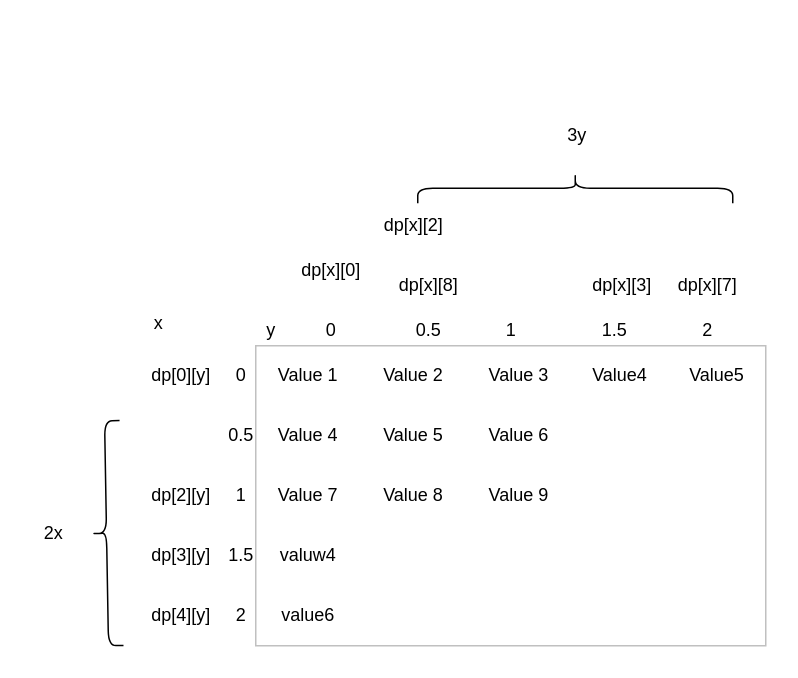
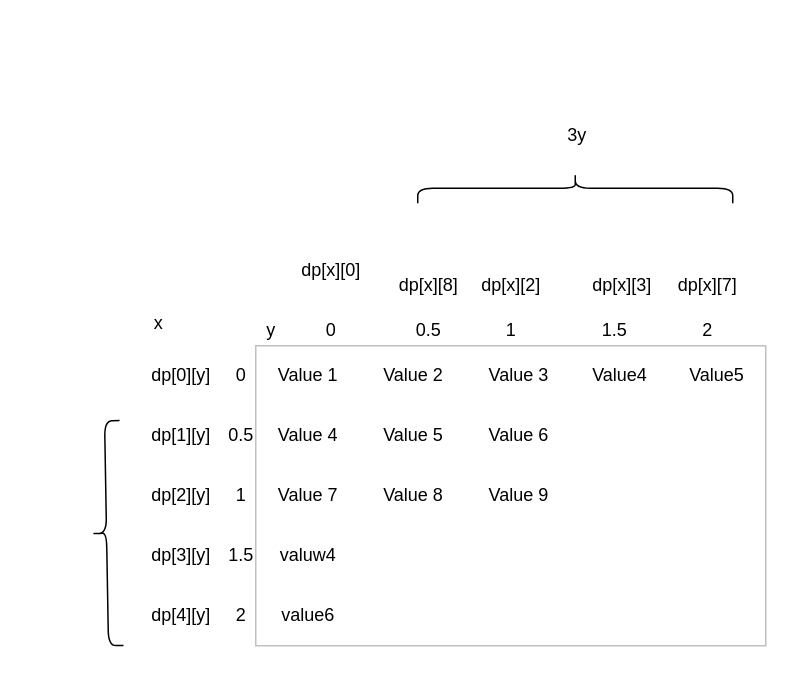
  <mxCell id="0" />
  <mxCell id="1" parent="0" />
  <mxCell id="2" value="&lt;table border=&quot;0&quot; width=&quot;100%&quot; style=&quot;width: 100% ; height: 100% ; border-collapse: collapse&quot;&gt;&lt;tbody&gt;&lt;tr&gt;&lt;td&gt;Value 1&lt;/td&gt;&lt;td&gt;Value 2&lt;/td&gt;&lt;td&gt;Value 3&lt;/td&gt;&lt;td&gt;Value4&lt;br&gt;&lt;/td&gt;&lt;td&gt;Value5&lt;/td&gt;&lt;/tr&gt;&lt;tr&gt;&lt;td&gt;Value 4&lt;/td&gt;&lt;td&gt;Value 5&lt;/td&gt;&lt;td&gt;Value 6&lt;/td&gt;&lt;td&gt;&lt;br&gt;&lt;/td&gt;&lt;td&gt;&lt;br&gt;&lt;/td&gt;&lt;/tr&gt;&lt;tr&gt;&lt;td&gt;Value 7&lt;/td&gt;&lt;td&gt;Value 8&lt;/td&gt;&lt;td&gt;Value 9&lt;/td&gt;&lt;td&gt;&lt;br&gt;&lt;/td&gt;&lt;td&gt;&lt;br&gt;&lt;/td&gt;&lt;/tr&gt;&lt;tr&gt;&lt;td&gt;valuw4&lt;/td&gt;&lt;td&gt;&lt;br&gt;&lt;/td&gt;&lt;td&gt;&lt;br&gt;&lt;/td&gt;&lt;td&gt;&lt;br&gt;&lt;/td&gt;&lt;td&gt;&lt;br&gt;&lt;/td&gt;&lt;/tr&gt;&lt;tr&gt;&lt;td&gt;value6&lt;/td&gt;&lt;td&gt;&lt;br&gt;&lt;/td&gt;&lt;td&gt;&lt;br&gt;&lt;/td&gt;&lt;td&gt;&lt;br&gt;&lt;/td&gt;&lt;td&gt;&lt;br&gt;&lt;/td&gt;&lt;/tr&gt;&lt;/tbody&gt;&lt;/table&gt;" style="text;html=1;strokeColor=#c0c0c0;fillColor=none;overflow=fill;align=center;" vertex="1" parent="1"><mxGeometry x="170" y="230" width="340" height="200" as="geometry" /></mxCell>
  <mxCell id="3" value="0" style="text;html=1;align=center;verticalAlign=middle;resizable=0;points=[];autosize=1;" vertex="1" parent="1"><mxGeometry x="210" y="210" width="20" height="20" as="geometry" /></mxCell>
  <mxCell id="4" value="1" style="text;html=1;align=center;verticalAlign=middle;resizable=0;points=[];autosize=1;" vertex="1" parent="1"><mxGeometry x="330" y="210" width="20" height="20" as="geometry" /></mxCell>
  <mxCell id="5" value="2" style="text;html=1;align=center;verticalAlign=middle;resizable=0;points=[];autosize=1;" vertex="1" parent="1"><mxGeometry x="461" y="210" width="20" height="20" as="geometry" /></mxCell>
  <mxCell id="6" value="0" style="text;html=1;align=center;verticalAlign=middle;resizable=0;points=[];autosize=1;" vertex="1" parent="1"><mxGeometry x="150" y="240" width="20" height="20" as="geometry" /></mxCell>
  <mxCell id="7" value="1" style="text;html=1;align=center;verticalAlign=middle;resizable=0;points=[];autosize=1;" vertex="1" parent="1"><mxGeometry x="150" y="320" width="20" height="20" as="geometry" /></mxCell>
  <mxCell id="8" value="2" style="text;html=1;align=center;verticalAlign=middle;resizable=0;points=[];autosize=1;" vertex="1" parent="1"><mxGeometry x="150" y="400" width="20" height="20" as="geometry" /></mxCell>
  <mxCell id="9" value="0.5" style="text;html=1;align=center;verticalAlign=middle;resizable=0;points=[];autosize=1;" vertex="1" parent="1"><mxGeometry x="270" y="210" width="30" height="20" as="geometry" /></mxCell>
  <mxCell id="10" value="1.5" style="text;html=1;align=center;verticalAlign=middle;resizable=0;points=[];autosize=1;" vertex="1" parent="1"><mxGeometry x="394" y="210" width="30" height="20" as="geometry" /></mxCell>
  <mxCell id="11" value="0.5" style="text;html=1;align=center;verticalAlign=middle;resizable=0;points=[];autosize=1;" vertex="1" parent="1"><mxGeometry x="145" y="280" width="30" height="20" as="geometry" /></mxCell>
  <mxCell id="12" value="1.5" style="text;html=1;align=center;verticalAlign=middle;resizable=0;points=[];autosize=1;" vertex="1" parent="1"><mxGeometry x="145" y="360" width="30" height="20" as="geometry" /></mxCell>
  <mxCell id="13" value="x" style="text;html=1;align=center;verticalAlign=middle;resizable=0;points=[];autosize=1;" vertex="1" parent="1"><mxGeometry x="95" y="205" width="20" height="20" as="geometry" /></mxCell>
  <mxCell id="14" value="y" style="text;html=1;align=center;verticalAlign=middle;resizable=0;points=[];autosize=1;" vertex="1" parent="1"><mxGeometry x="170" y="210" width="20" height="20" as="geometry" /></mxCell>
  <mxCell id="15" value="dp[x][0]" style="text;html=1;align=center;verticalAlign=middle;resizable=0;points=[];autosize=1;" vertex="1" parent="1"><mxGeometry x="195" y="170" width="50" height="20" as="geometry" /></mxCell>
  <mxCell id="16" value="dp[x][8]" style="text;html=1;align=center;verticalAlign=middle;resizable=0;points=[];autosize=1;" vertex="1" parent="1"><mxGeometry x="260" y="180" width="50" height="20" as="geometry" /></mxCell>
- <mxCell id="17" value="dp[x][2]" style="text;html=1;align=center;verticalAlign=middle;resizable=0;points=[];autosize=1;" vertex="1" parent="1"><mxGeometry x="250" y="140" width="50" height="20" as="geometry" /></mxCell>
+ <mxCell id="17" value="dp[x][2]" style="text;html=1;align=center;verticalAlign=middle;resizable=0;points=[];autosize=1;" vertex="1" parent="1"><mxGeometry x="315" y="180" width="50" height="20" as="geometry" /></mxCell>
  <mxCell id="18" value="dp[x][3]" style="text;html=1;align=center;verticalAlign=middle;resizable=0;points=[];autosize=1;" vertex="1" parent="1"><mxGeometry x="389" y="180" width="50" height="20" as="geometry" /></mxCell>
  <mxCell id="19" value="dp[x][7]" style="text;html=1;align=center;verticalAlign=middle;resizable=0;points=[];autosize=1;" vertex="1" parent="1"><mxGeometry x="446" y="180" width="50" height="20" as="geometry" /></mxCell>
  <mxCell id="20" value="" style="shape=curlyBracket;whiteSpace=wrap;html=1;rounded=1;rotation=90;" vertex="1" parent="1"><mxGeometry x="373" y="20" width="20" height="210" as="geometry" /></mxCell>
  <mxCell id="21" value="3y" style="text;html=1;align=center;verticalAlign=middle;resizable=0;points=[];autosize=1;" vertex="1" parent="1"><mxGeometry x="369" y="80" width="30" height="20" as="geometry" /></mxCell>
  <mxCell id="22" value="dp[0][y]" style="text;html=1;align=center;verticalAlign=middle;resizable=0;points=[];autosize=1;" vertex="1" parent="1"><mxGeometry x="95" y="240" width="50" height="20" as="geometry" /></mxCell>
+ <mxCell id="23" value="dp[1][y]" style="text;html=1;align=center;verticalAlign=middle;resizable=0;points=[];autosize=1;" vertex="1" parent="1"><mxGeometry x="95" y="280" width="50" height="20" as="geometry" /></mxCell>
  <mxCell id="24" value="dp[2][y]" style="text;html=1;align=center;verticalAlign=middle;resizable=0;points=[];autosize=1;" vertex="1" parent="1"><mxGeometry x="95" y="320" width="50" height="20" as="geometry" /></mxCell>
  <mxCell id="25" value="dp[3][y]" style="text;html=1;align=center;verticalAlign=middle;resizable=0;points=[];autosize=1;" vertex="1" parent="1"><mxGeometry x="95" y="360" width="50" height="20" as="geometry" /></mxCell>
  <mxCell id="26" value="dp[4][y]" style="text;html=1;align=center;verticalAlign=middle;resizable=0;points=[];autosize=1;" vertex="1" parent="1"><mxGeometry x="95" y="400" width="50" height="20" as="geometry" /></mxCell>
  <mxCell id="27" value="" style="shape=curlyBracket;whiteSpace=wrap;html=1;rounded=1;rotation=-1;" vertex="1" parent="1"><mxGeometry x="60.52" y="280" width="20" height="150" as="geometry" /></mxCell>
- <mxCell id="28" value="2x" style="text;html=1;align=center;verticalAlign=middle;resizable=0;points=[];autosize=1;" vertex="1" parent="1"><mxGeometry x="20" y="345" width="30" height="20" as="geometry" /></mxCell>
